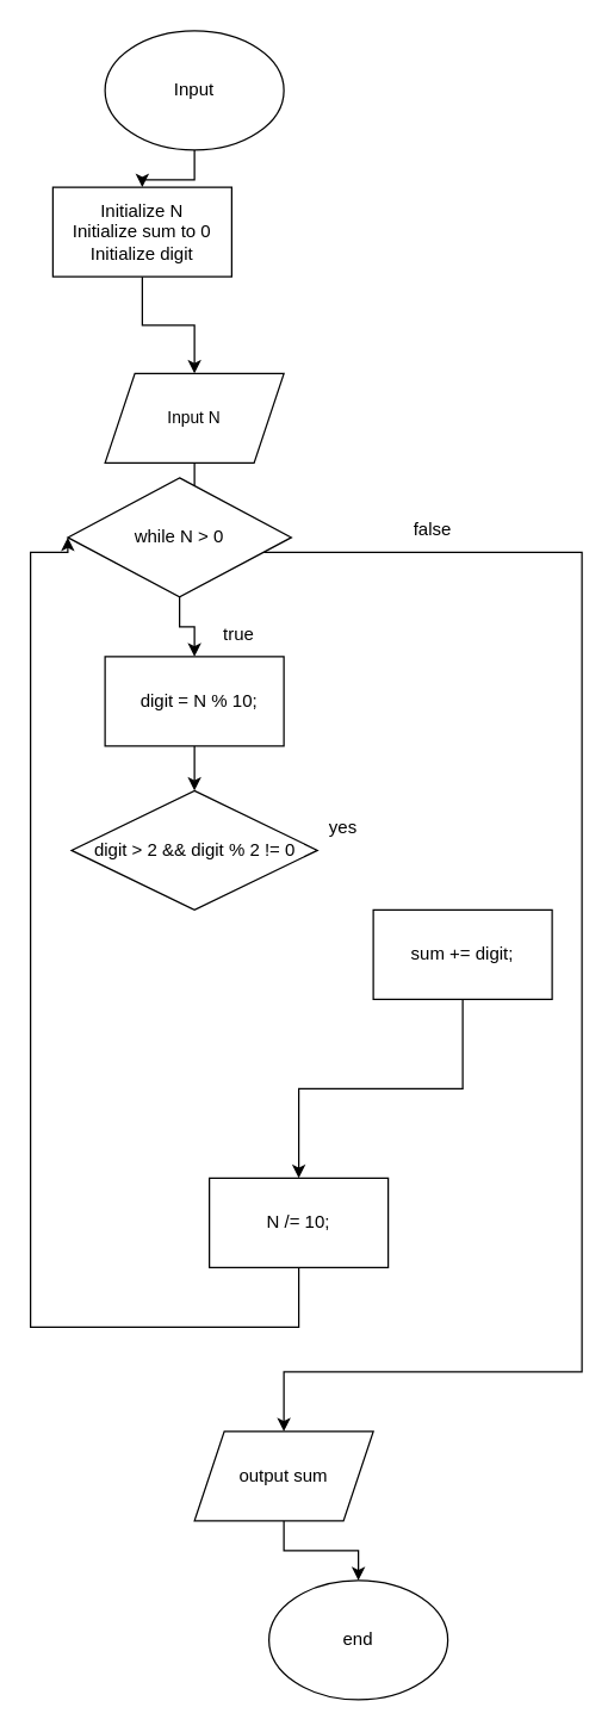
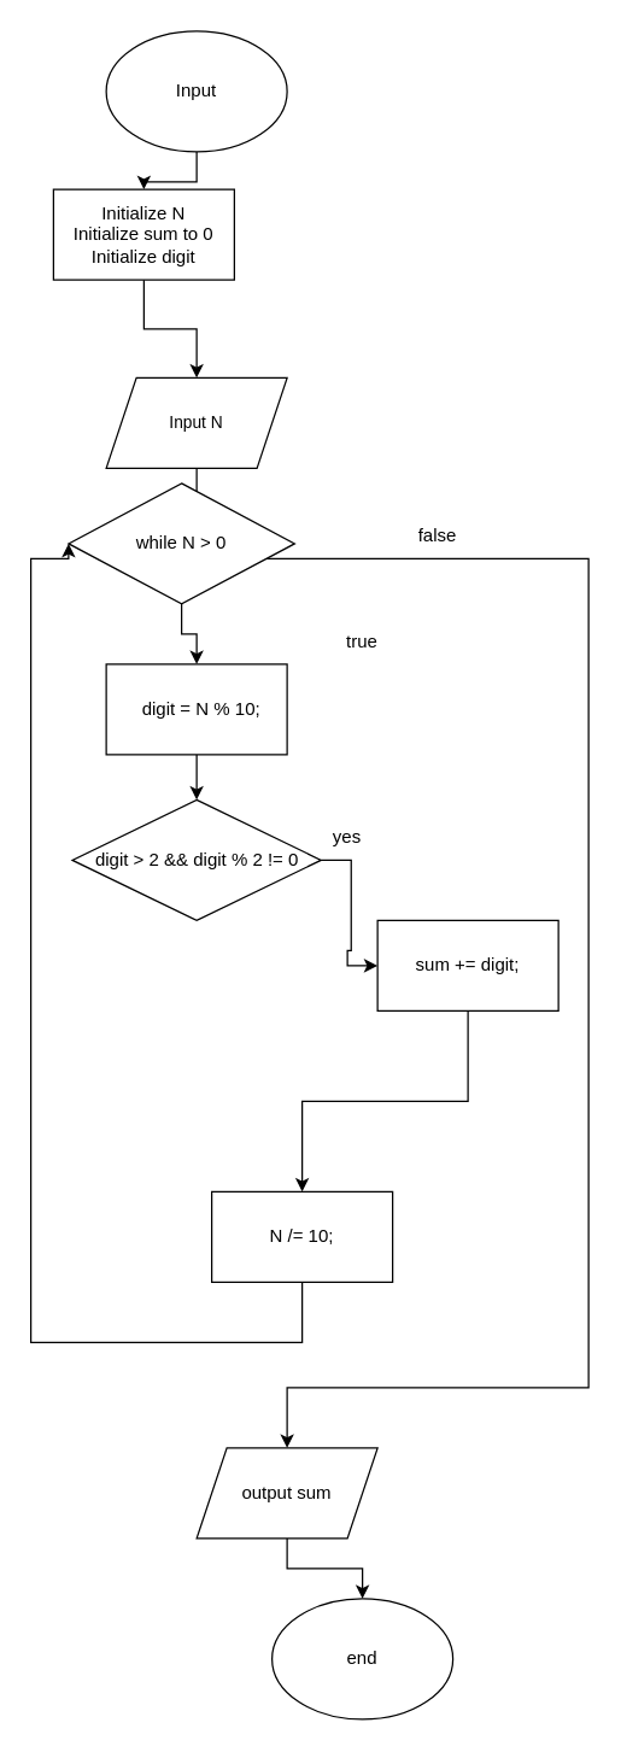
  <mxCell id="0" />
  <mxCell id="1" parent="0" />
  <mxCell id="2" style="edgeStyle=orthogonalEdgeStyle;rounded=0;orthogonalLoop=1;jettySize=auto;html=1;" edge="1" parent="1" source="3" target="7"><mxGeometry relative="1" as="geometry" /></mxCell>
  <mxCell id="3" value="Input" style="ellipse;whiteSpace=wrap;html=1;" vertex="1" parent="1"><mxGeometry x="70" y="20" width="120" height="80" as="geometry" /></mxCell>
  <mxCell id="4" style="edgeStyle=orthogonalEdgeStyle;rounded=0;orthogonalLoop=1;jettySize=auto;html=1;exitX=0.5;exitY=1;exitDx=0;exitDy=0;" edge="1" parent="1" source="5" target="10"><mxGeometry relative="1" as="geometry" /></mxCell>
  <mxCell id="5" value="&lt;font style=&quot;font-size: 11px;&quot;&gt;Input N&lt;/font&gt;" style="shape=parallelogram;perimeter=parallelogramPerimeter;whiteSpace=wrap;html=1;fixedSize=1;" vertex="1" parent="1"><mxGeometry x="70" y="250" width="120" height="60" as="geometry" /></mxCell>
  <mxCell id="6" style="edgeStyle=orthogonalEdgeStyle;rounded=0;orthogonalLoop=1;jettySize=auto;html=1;" edge="1" parent="1" source="7" target="5"><mxGeometry relative="1" as="geometry" /></mxCell>
  <mxCell id="7" value="Initialize N&lt;br&gt;Initialize sum to 0&lt;br&gt;Initialize digit" style="rounded=0;whiteSpace=wrap;html=1;" vertex="1" parent="1"><mxGeometry x="35" y="125" width="120" height="60" as="geometry" /></mxCell>
  <mxCell id="8" style="edgeStyle=orthogonalEdgeStyle;rounded=0;orthogonalLoop=1;jettySize=auto;html=1;" edge="1" parent="1" source="10" target="12"><mxGeometry relative="1" as="geometry" /></mxCell>
  <mxCell id="9" style="edgeStyle=orthogonalEdgeStyle;rounded=0;orthogonalLoop=1;jettySize=auto;html=1;" edge="1" parent="1" source="10" target="22"><mxGeometry relative="1" as="geometry"><mxPoint x="430" y="990" as="targetPoint" /><Array as="points"><mxPoint x="390" y="370" /><mxPoint x="390" y="920" /><mxPoint x="190" y="920" /></Array></mxGeometry></mxCell>
  <mxCell id="10" value="while N &amp;gt; 0" style="rhombus;whiteSpace=wrap;html=1;" vertex="1" parent="1"><mxGeometry x="45" y="320" width="150" height="80" as="geometry" /></mxCell>
  <mxCell id="11" style="edgeStyle=orthogonalEdgeStyle;rounded=0;orthogonalLoop=1;jettySize=auto;html=1;" edge="1" parent="1" source="12" target="15"><mxGeometry relative="1" as="geometry" /></mxCell>
  <mxCell id="12" value="&amp;nbsp; digit = N % 10;" style="rounded=0;whiteSpace=wrap;html=1;" vertex="1" parent="1"><mxGeometry x="70" y="440" width="120" height="60" as="geometry" /></mxCell>
- <mxCell id="13" value="true" style="text;html=1;strokeColor=none;fillColor=none;align=center;verticalAlign=middle;whiteSpace=wrap;rounded=0;" vertex="1" parent="1"><mxGeometry x="130" y="410" width="60" height="30" as="geometry" /></mxCell>
+ <mxCell id="13" value="true" style="text;html=1;strokeColor=none;fillColor=none;align=center;verticalAlign=middle;whiteSpace=wrap;rounded=0;" vertex="1" parent="1"><mxGeometry x="210" y="410" width="60" height="30" as="geometry" /></mxCell>
+ <mxCell id="14" style="edgeStyle=orthogonalEdgeStyle;rounded=0;orthogonalLoop=1;jettySize=auto;html=1;" edge="1" parent="1" source="15" target="17"><mxGeometry relative="1" as="geometry" /></mxCell>
  <mxCell id="15" value="digit &amp;gt; 2 &amp;amp;&amp;amp; digit % 2 != 0" style="rhombus;whiteSpace=wrap;html=1;" vertex="1" parent="1"><mxGeometry x="47.5" y="530" width="165" height="80" as="geometry" /></mxCell>
  <mxCell id="16" style="edgeStyle=orthogonalEdgeStyle;rounded=0;orthogonalLoop=1;jettySize=auto;html=1;" edge="1" parent="1" source="17" target="20"><mxGeometry relative="1" as="geometry" /></mxCell>
  <mxCell id="17" value="sum += digit;" style="rounded=0;whiteSpace=wrap;html=1;" vertex="1" parent="1"><mxGeometry x="250" y="610" width="120" height="60" as="geometry" /></mxCell>
  <mxCell id="18" value="yes" style="text;html=1;strokeColor=none;fillColor=none;align=center;verticalAlign=middle;whiteSpace=wrap;rounded=0;" vertex="1" parent="1"><mxGeometry x="200" y="540" width="60" height="30" as="geometry" /></mxCell>
  <mxCell id="19" style="edgeStyle=orthogonalEdgeStyle;rounded=0;orthogonalLoop=1;jettySize=auto;html=1;entryX=0;entryY=0.5;entryDx=0;entryDy=0;" edge="1" parent="1" source="20" target="10"><mxGeometry relative="1" as="geometry"><mxPoint x="100" y="810" as="sourcePoint" /><Array as="points"><mxPoint x="200" y="890" /><mxPoint x="20" y="890" /><mxPoint x="20" y="370" /></Array></mxGeometry></mxCell>
  <mxCell id="20" value="N /= 10;" style="rounded=0;whiteSpace=wrap;html=1;" vertex="1" parent="1"><mxGeometry x="140" y="790" width="120" height="60" as="geometry" /></mxCell>
  <mxCell id="21" style="edgeStyle=orthogonalEdgeStyle;rounded=0;orthogonalLoop=1;jettySize=auto;html=1;" edge="1" parent="1" source="22" target="24"><mxGeometry relative="1" as="geometry" /></mxCell>
  <mxCell id="22" value="output sum" style="shape=parallelogram;perimeter=parallelogramPerimeter;whiteSpace=wrap;html=1;fixedSize=1;" vertex="1" parent="1"><mxGeometry x="130" y="960" width="120" height="60" as="geometry" /></mxCell>
  <mxCell id="23" value="false" style="text;html=1;strokeColor=none;fillColor=none;align=center;verticalAlign=middle;whiteSpace=wrap;rounded=0;" vertex="1" parent="1"><mxGeometry x="260" y="340" width="60" height="30" as="geometry" /></mxCell>
  <mxCell id="24" value="end" style="ellipse;whiteSpace=wrap;html=1;" vertex="1" parent="1"><mxGeometry x="180" y="1060" width="120" height="80" as="geometry" /></mxCell>
